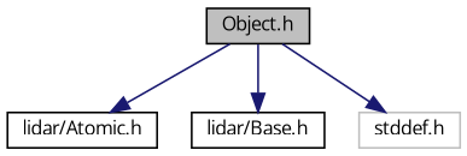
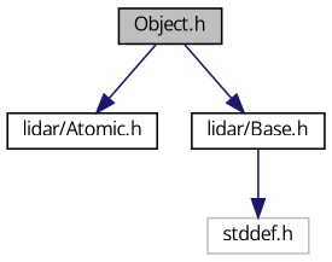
  digraph {
    fontname="Open Sans"
    node [color=black fontname="Open Sans" fontsize=10 shape=record]
    edge [color=midnightblue fontname="Open Sans" fontsize=10 labelfontname=Helvetica labelfontsize=10 style=solid]
    n1 [fillcolor=grey75 fontcolor=black height=0.2 label="Object.h" style=filled width=0.4]
    n2 [height=0.2 label="lidar/Atomic.h" width=0.4]
    n3 [height=0.2 label="lidar/Base.h" width=0.4]
    n4 [color=grey75 height=0.2 label="stddef.h" width=0.4]
    n1 -> n2
    n1 -> n3
-   n1 -> n4
+   n3 -> n4
  }
